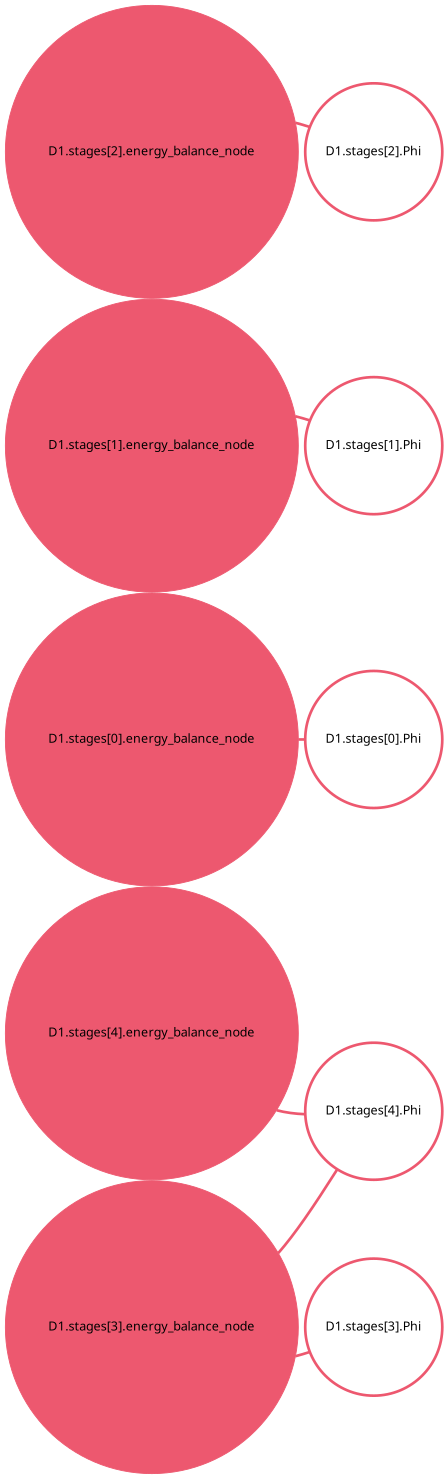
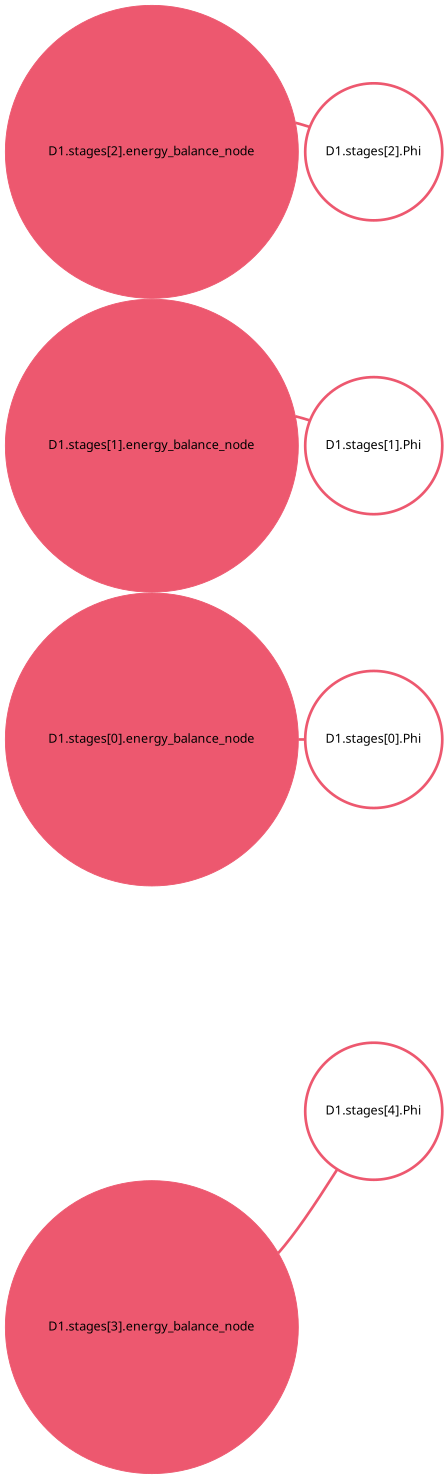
  digraph {
    Damping=0.2
    color=none
    dir=none
    fontname="Noto Sans"
    nodesep=0.02
    penwidth=0
    rankdir=LR
    ranksep=0.02
    splines=curved
    node [color="#ed586f" fillcolor="#ed586f" fontname="Noto Sans" gradientangle=0 margin=0 orientation=0.0 peripheries=1 shape=circle style=filled]
    edge [arrowhead=none arrowtail=none color="#ed586f" dir=none fontname="Noto Sans" headport=c penwidth=3 style=solid tailport=c]
    "D1.stages[3].energy_balance_node" [height=0.19444 width=0.19444]
    "D1.stages[4].Phi" [fillcolor=none height=0.15278 penwidth=3 width=0.15278]
-   "D1.stages[3].Phi" [fillcolor=none height=0.15278 penwidth=3 width=0.15278]
    "D1.stages[0].energy_balance_node" [height=0.19444 width=0.19444]
    "D1.stages[0].Phi" [fillcolor=none height=0.15278 penwidth=3 width=0.15278]
    "D1.stages[1].Phi" [fillcolor=none height=0.15278 penwidth=3 width=0.15278]
    "D1.stages[2].energy_balance_node" [height=0.19444 width=0.19444]
    "D1.stages[2].Phi" [fillcolor=none height=0.15278 penwidth=3 width=0.15278]
-   "D1.stages[4].energy_balance_node" [height=0.19444 width=0.19444]
    "D1.stages[1].energy_balance_node" [height=0.19444 width=0.19444]
    "D1.stages[3].energy_balance_node" -> "D1.stages[4].Phi"
-   "D1.stages[3].energy_balance_node" -> "D1.stages[3].Phi"
    "D1.stages[0].energy_balance_node" -> "D1.stages[0].Phi"
    "D1.stages[2].energy_balance_node" -> "D1.stages[2].Phi"
-   "D1.stages[4].energy_balance_node" -> "D1.stages[4].Phi"
    "D1.stages[1].energy_balance_node" -> "D1.stages[1].Phi"
  }
